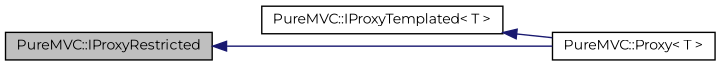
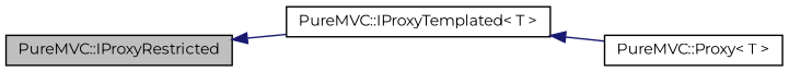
  digraph {
    fontname=Montserrat
    rankdir=LR
    node [color=black fillcolor=white fontname=Montserrat fontsize=10 shape=record style=filled]
    edge [color=midnightblue dir=back fontname=Montserrat fontsize=10 labelfontname=FreeSans labelfontsize=10 style=solid]
    n1 [fillcolor=grey75 fontcolor=black height=0.2 label="PureMVC::IProxyRestricted" width=0.4]
    n2 [height=0.2 label="PureMVC::IProxyTemplated\< T \>" width=0.4]
    n3 [height=0.2 label="PureMVC::Proxy\< T \>" width=0.4]
-   n1 -> n3
+   n1 -> n2
    n2 -> n3
  }
